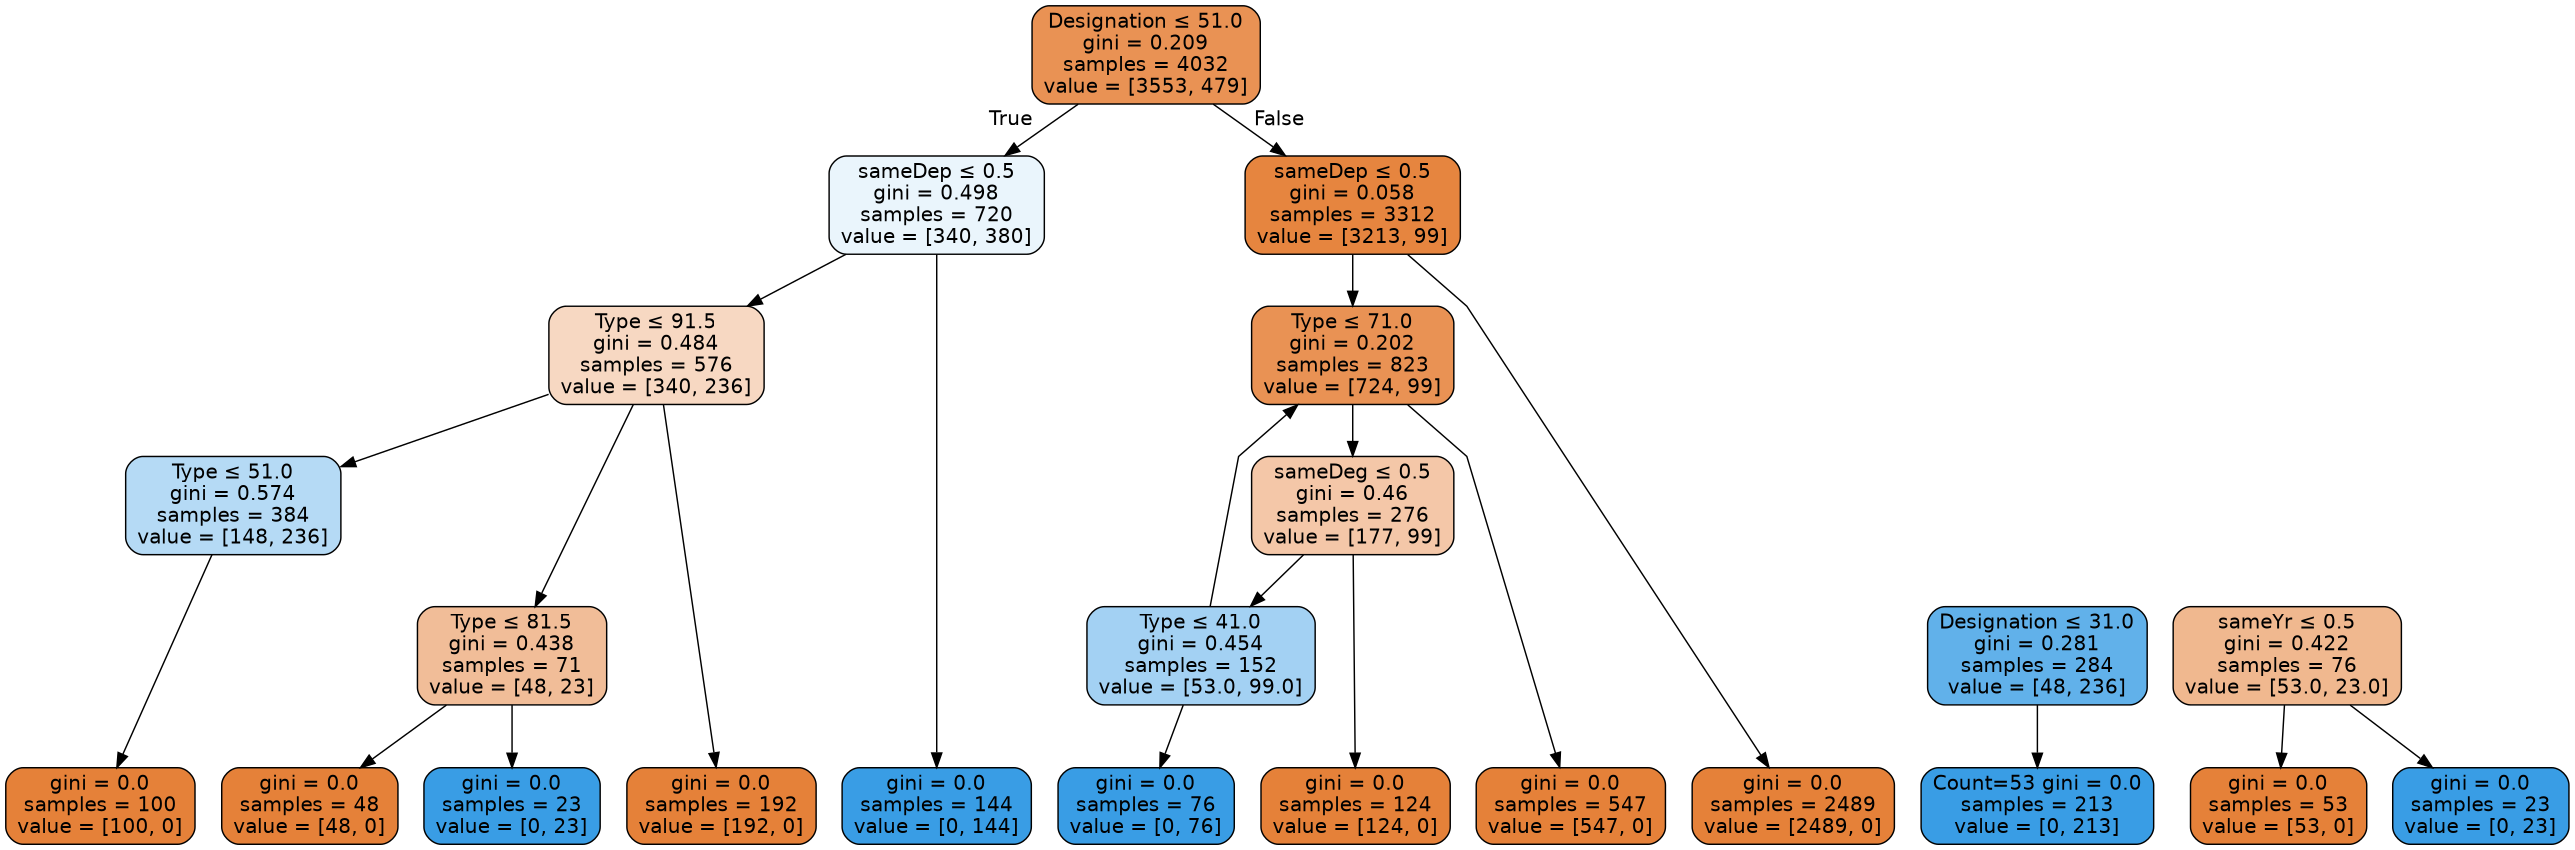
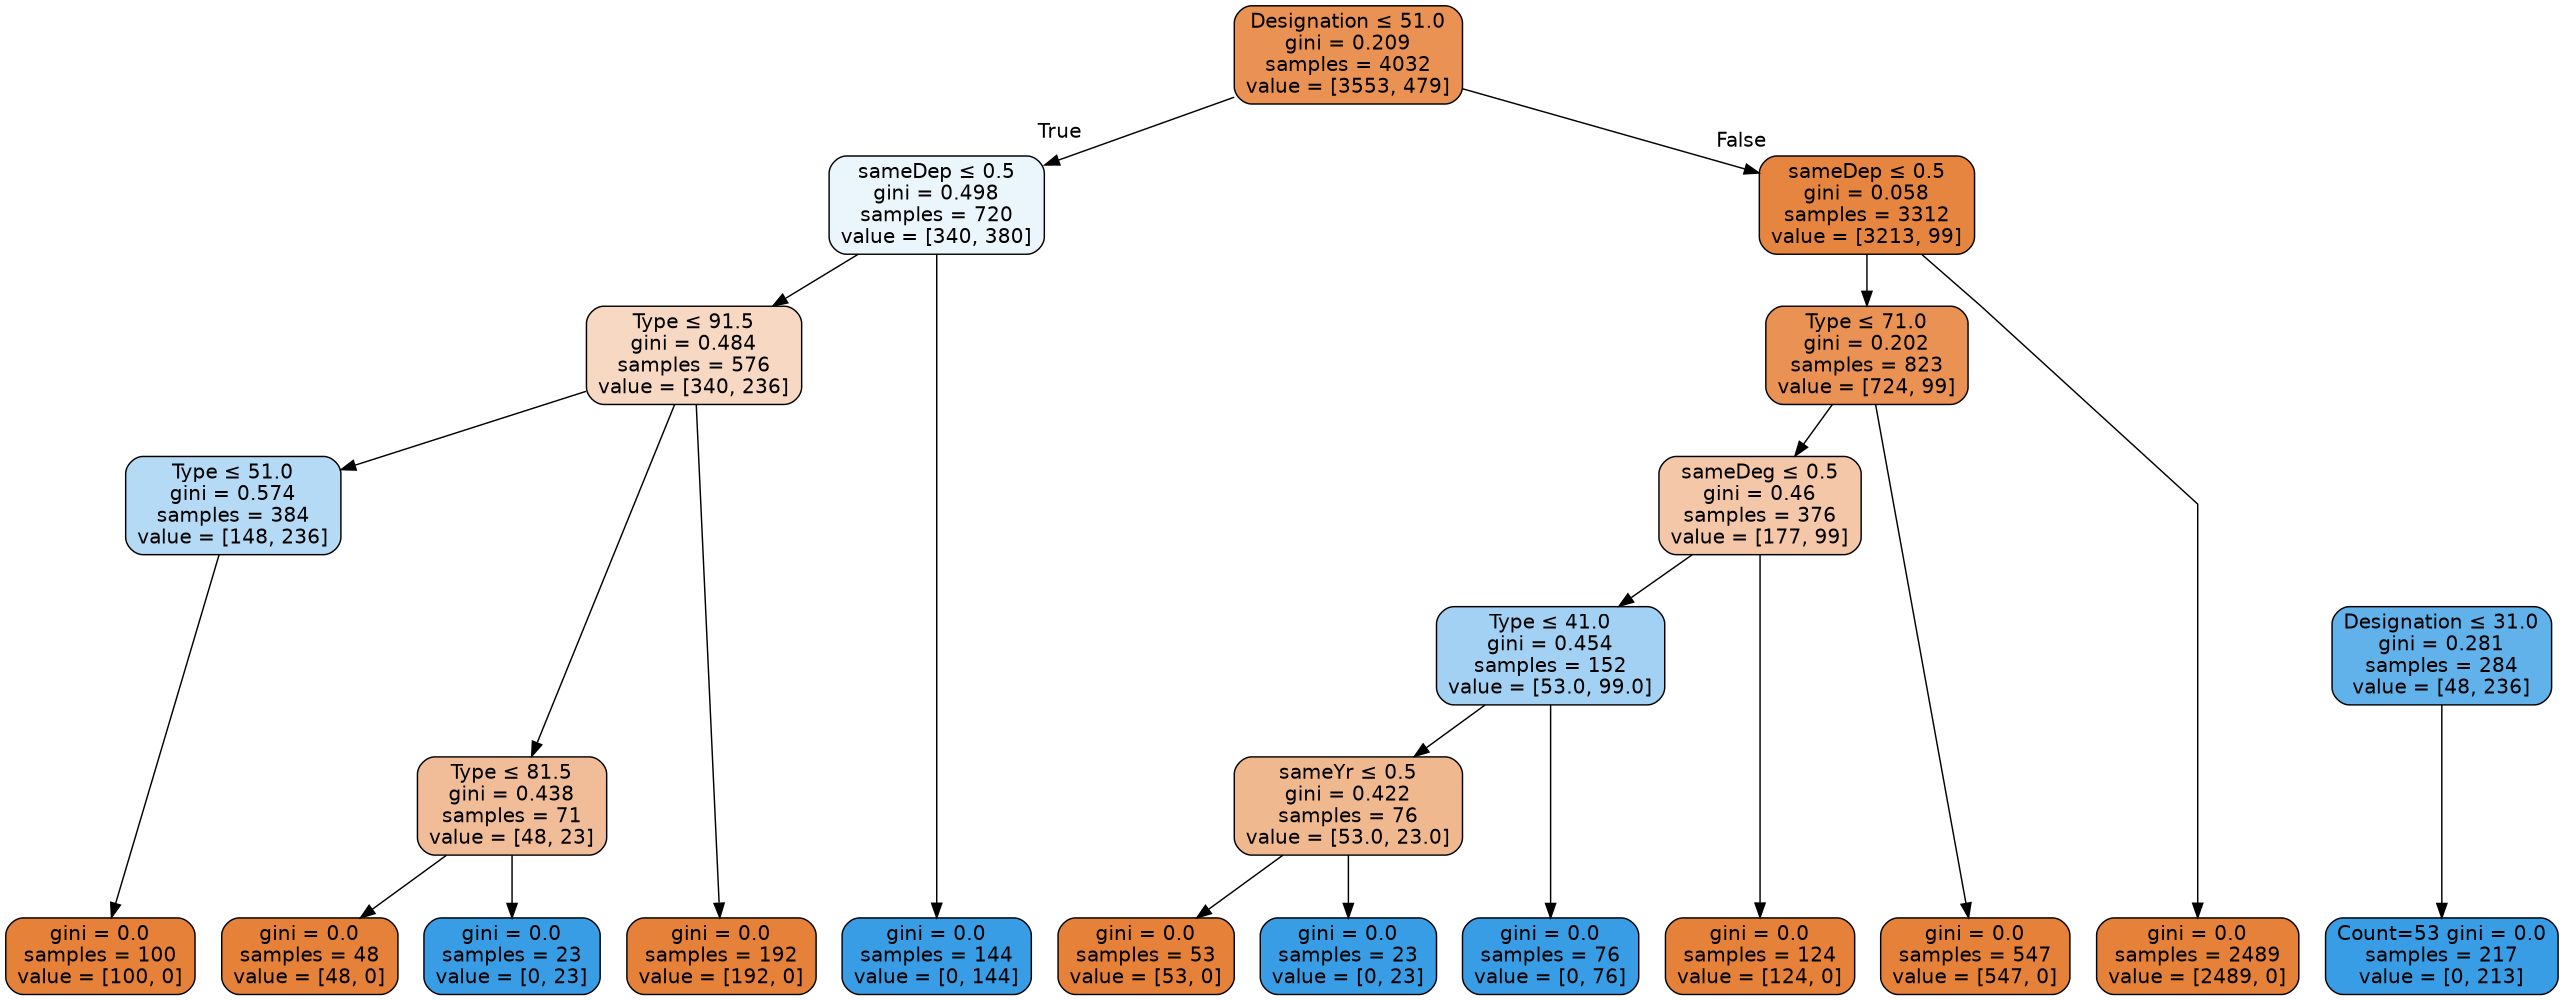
  digraph {
    ranksep=equally
    splines=polyline
    node [color=black fillcolor="#e58139" fontname=helvetica shape=box style="filled, rounded"]
    edge [fontname=helvetica]
    n1 [fillcolor="#e99254" label=<Designation &le; 51.0<br/>gini = 0.209<br/>samples = 4032<br/>value = [3553, 479]>]
    n2 [fillcolor="#eaf5fc" label=<sameDep &le; 0.5<br/>gini = 0.498<br/>samples = 720<br/>value = [340, 380]>]
    n3 [fillcolor="#e6853f" label=<sameDep &le; 0.5<br/>gini = 0.058<br/>samples = 3312<br/>value = [3213, 99]>]
    n4 [fillcolor="#f7d8c2" label=<Type &le; 91.5<br/>gini = 0.484<br/>samples = 576<br/>value = [340, 236]>]
    n5 [fillcolor="#e99254" label=<Type &le; 71.0<br/>gini = 0.202<br/>samples = 823<br/>value = [724, 99]>]
    n6 [fillcolor="#b5daf5" label=<Type &le; 51.0<br/>gini = 0.574<br/>samples = 384<br/>value = [148, 236]>]
-   n7 [fillcolor="#f4c7a8" label=<sameDeg &le; 0.5<br/>gini = 0.46<br/>samples = 276<br/>value = [177, 99]>]
+   n7 [fillcolor="#f4c7a8" label=<sameDeg &le; 0.5<br/>gini = 0.46<br/>samples = 376<br/>value = [177, 99]>]
    n8 [fillcolor="#61b1ea" label=<Designation &le; 31.0<br/>gini = 0.281<br/>samples = 284<br/>value = [48, 236]>]
    n9 [fillcolor="#a3d1f3" label=<Type &le; 41.0<br/>gini = 0.454<br/>samples = 152<br/>value = [53.0, 99.0]>]
    n10 [fillcolor="#f1bd98" label=<Type &le; 81.5<br/>gini = 0.438<br/>samples = 71<br/>value = [48, 23]>]
    n11 [fillcolor="#f0b88f" label=<sameYr &le; 0.5<br/>gini = 0.422<br/>samples = 76<br/>value = [53.0, 23.0]>]
    n12 [label=<gini = 0.0<br/>samples = 100<br/>value = [100, 0]>]
    n13 [label=<gini = 0.0<br/>samples = 48<br/>value = [48, 0]>]
    n14 [fillcolor="#399de5" label=<gini = 0.0<br/>samples = 23<br/>value = [0, 23]>]
-   n15 [fillcolor="#399de5" label=<Count=53 gini = 0.0<br/>samples = 213<br/>value = [0, 213]>]
+   n15 [fillcolor="#399de5" label=<Count=53 gini = 0.0<br/>samples = 217<br/>value = [0, 213]>]
    n16 [label=<gini = 0.0<br/>samples = 192<br/>value = [192, 0]>]
    n17 [fillcolor="#399de5" label=<gini = 0.0<br/>samples = 144<br/>value = [0, 144]>]
    n18 [label=<gini = 0.0<br/>samples = 2489<br/>value = [2489, 0]>]
    n19 [label=<gini = 0.0<br/>samples = 124<br/>value = [124, 0]>]
    n20 [label=<gini = 0.0<br/>samples = 53<br/>value = [53, 0]>]
    n21 [fillcolor="#399de5" label=<gini = 0.0<br/>samples = 23<br/>value = [0, 23]>]
    n22 [fillcolor="#399de5" label=<gini = 0.0<br/>samples = 76<br/>value = [0, 76]>]
    n23 [label=<gini = 0.0<br/>samples = 547<br/>value = [547, 0]>]
    subgraph sub_1 {
      rank=same
      n1
    }
    subgraph sub_2 {
      rank=same
      n2
      n3
    }
    subgraph sub_3 {
      rank=same
      n4
      n5
    }
    subgraph sub_4 {
      rank=same
      n6
      n7
    }
    subgraph sub_5 {
      rank=same
      n8
      n9
    }
    subgraph sub_6 {
      rank=same
      n10
      n11
    }
    subgraph sub_7 {
      rank=same
      n12
      n13
      n14
      n15
      n16
      n17
      n18
      n19
      n20
      n21
      n22
      n23
    }
    n1 -> n2 [headlabel=True labelangle=45 labeldistance=2.5]
    n1 -> n3 [headlabel=False labelangle=-45 labeldistance=2.5]
    n2 -> n4
    n2 -> n17
    n3 -> n5
    n3 -> n18
    n4 -> n6
    n4 -> n10
    n4 -> n16
    n5 -> n7
    n5 -> n23
    n6 -> n12
    n7 -> n9
    n7 -> n19
    n8 -> n15
-   n9 -> n5
+   n9 -> n11
    n9 -> n22
    n10 -> n13
    n10 -> n14
    n11 -> n20
    n11 -> n21
  }
